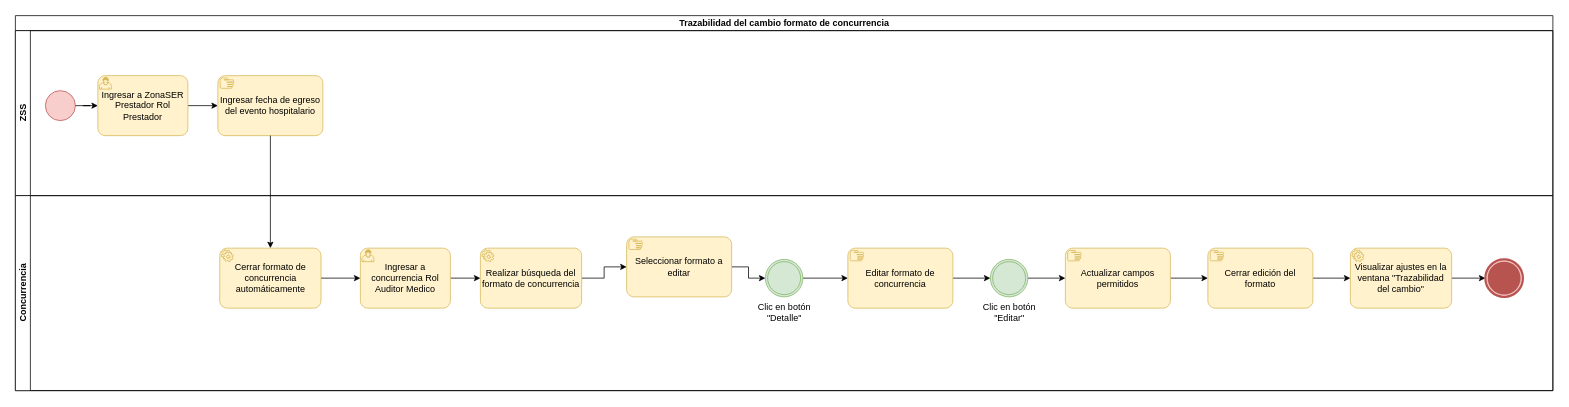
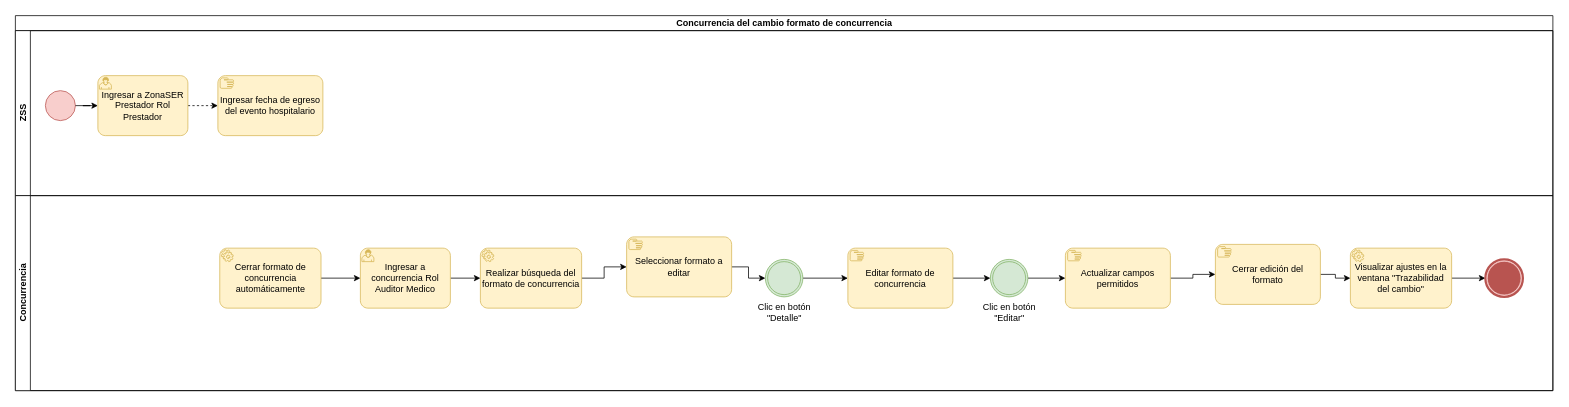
  <mxCell id="0" />
  <mxCell id="1" parent="0" />
- <mxCell id="2" value="Trazabilidad del cambio formato de concurrencia" style="swimlane;childLayout=stackLayout;resizeParent=1;resizeParentMax=0;horizontal=1;startSize=20;horizontalStack=0;html=1;" parent="1" vertex="1"><mxGeometry x="20" y="20" width="2050" height="500" as="geometry" /></mxCell>
+ <mxCell id="2" value="Concurrencia del cambio formato de concurrencia" style="swimlane;childLayout=stackLayout;resizeParent=1;resizeParentMax=0;horizontal=1;startSize=20;horizontalStack=0;html=1;" parent="1" vertex="1"><mxGeometry x="20" y="20" width="2050" height="500" as="geometry" /></mxCell>
  <mxCell id="3" value="ZSS" style="swimlane;startSize=20;horizontal=0;html=1;" parent="2" vertex="1"><mxGeometry y="20" width="2050" height="220" as="geometry" /></mxCell>
  <mxCell id="4" value="" style="points=[[0.145,0.145,0],[0.5,0,0],[0.855,0.145,0],[1,0.5,0],[0.855,0.855,0],[0.5,1,0],[0.145,0.855,0],[0,0.5,0]];shape=mxgraph.bpmn.event;html=1;verticalLabelPosition=bottom;labelBackgroundColor=#ffffff;verticalAlign=top;align=center;perimeter=ellipsePerimeter;outlineConnect=0;aspect=fixed;outline=standard;symbol=general;fillColor=#f8cecc;strokeColor=#b85450;" parent="3" vertex="1"><mxGeometry x="40" y="80" width="40" height="40" as="geometry" /></mxCell>
  <mxCell id="5" value="Ingresar fecha de egreso del evento hospitalario" style="points=[[0.25,0,0],[0.5,0,0],[0.75,0,0],[1,0.25,0],[1,0.5,0],[1,0.75,0],[0.75,1,0],[0.5,1,0],[0.25,1,0],[0,0.75,0],[0,0.5,0],[0,0.25,0]];shape=mxgraph.bpmn.task;whiteSpace=wrap;rectStyle=rounded;size=10;html=1;container=1;expand=0;collapsible=0;taskMarker=manual;fillColor=#fff2cc;strokeColor=#d6b656;" parent="3" vertex="1"><mxGeometry x="270" y="60" width="140" height="80" as="geometry" /></mxCell>
- <mxCell id="6" style="edgeStyle=orthogonalEdgeStyle;rounded=0;orthogonalLoop=1;jettySize=auto;html=1;" parent="3" source="7" target="5" edge="1"><mxGeometry relative="1" as="geometry"><mxPoint x="270" y="100" as="targetPoint" /></mxGeometry></mxCell>
+ <mxCell id="6" style="edgeStyle=orthogonalEdgeStyle;rounded=0;orthogonalLoop=1;jettySize=auto;html=1;dashed=1;" parent="3" source="7" target="5" edge="1"><mxGeometry relative="1" as="geometry"><mxPoint x="270" y="100" as="targetPoint" /></mxGeometry></mxCell>
  <mxCell id="7" value="Ingresar a ZonaSER Prestador Rol Prestador" style="points=[[0.25,0,0],[0.5,0,0],[0.75,0,0],[1,0.25,0],[1,0.5,0],[1,0.75,0],[0.75,1,0],[0.5,1,0],[0.25,1,0],[0,0.75,0],[0,0.5,0],[0,0.25,0]];shape=mxgraph.bpmn.task;whiteSpace=wrap;rectStyle=rounded;size=10;html=1;container=1;expand=0;collapsible=0;taskMarker=user;fillColor=#fff2cc;strokeColor=#d6b656;" parent="3" vertex="1"><mxGeometry x="110" y="60" width="120" height="80" as="geometry" /></mxCell>
  <mxCell id="8" style="edgeStyle=orthogonalEdgeStyle;rounded=0;orthogonalLoop=1;jettySize=auto;html=1;entryX=0;entryY=0.5;entryDx=0;entryDy=0;entryPerimeter=0;" parent="3" source="4" target="7" edge="1"><mxGeometry relative="1" as="geometry"><mxPoint x="110" y="100" as="targetPoint" /></mxGeometry></mxCell>
  <mxCell id="9" value="Concurrencia" style="swimlane;startSize=20;horizontal=0;html=1;" parent="2" vertex="1"><mxGeometry y="240" width="2050" height="260" as="geometry" /></mxCell>
  <mxCell id="10" style="edgeStyle=orthogonalEdgeStyle;rounded=0;orthogonalLoop=1;jettySize=auto;html=1;" edge="1" parent="9" source="11" target="13"><mxGeometry relative="1" as="geometry"><mxPoint x="460" y="110" as="targetPoint" /></mxGeometry></mxCell>
  <mxCell id="11" value="Cerrar formato de concurrencia automáticamente" style="points=[[0.25,0,0],[0.5,0,0],[0.75,0,0],[1,0.25,0],[1,0.5,0],[1,0.75,0],[0.75,1,0],[0.5,1,0],[0.25,1,0],[0,0.75,0],[0,0.5,0],[0,0.25,0]];shape=mxgraph.bpmn.task;whiteSpace=wrap;rectStyle=rounded;size=10;html=1;container=1;expand=0;collapsible=0;taskMarker=service;fillColor=#fff2cc;strokeColor=#d6b656;" parent="9" vertex="1"><mxGeometry x="272.5" y="70" width="135" height="80" as="geometry" /></mxCell>
  <mxCell id="12" style="edgeStyle=orthogonalEdgeStyle;rounded=0;orthogonalLoop=1;jettySize=auto;html=1;" edge="1" parent="9" source="13" target="15"><mxGeometry relative="1" as="geometry"><mxPoint x="630" y="110" as="targetPoint" /></mxGeometry></mxCell>
  <mxCell id="13" value="Ingresar a concurrencia Rol Auditor Medico" style="points=[[0.25,0,0],[0.5,0,0],[0.75,0,0],[1,0.25,0],[1,0.5,0],[1,0.75,0],[0.75,1,0],[0.5,1,0],[0.25,1,0],[0,0.75,0],[0,0.5,0],[0,0.25,0]];shape=mxgraph.bpmn.task;whiteSpace=wrap;rectStyle=rounded;size=10;html=1;container=1;expand=0;collapsible=0;taskMarker=user;fillColor=#fff2cc;strokeColor=#d6b656;" vertex="1" parent="9"><mxGeometry x="460" y="70" width="120" height="80" as="geometry" /></mxCell>
  <mxCell id="14" style="edgeStyle=orthogonalEdgeStyle;rounded=0;orthogonalLoop=1;jettySize=auto;html=1;" edge="1" parent="9" source="15" target="17"><mxGeometry relative="1" as="geometry" /></mxCell>
  <mxCell id="15" value="Realizar búsqueda del formato de concurrencia" style="points=[[0.25,0,0],[0.5,0,0],[0.75,0,0],[1,0.25,0],[1,0.5,0],[1,0.75,0],[0.75,1,0],[0.5,1,0],[0.25,1,0],[0,0.75,0],[0,0.5,0],[0,0.25,0]];shape=mxgraph.bpmn.task;whiteSpace=wrap;rectStyle=rounded;size=10;html=1;container=1;expand=0;collapsible=0;taskMarker=service;fillColor=#fff2cc;strokeColor=#d6b656;" vertex="1" parent="9"><mxGeometry x="620" y="70" width="135" height="80" as="geometry" /></mxCell>
  <mxCell id="16" style="edgeStyle=orthogonalEdgeStyle;rounded=0;orthogonalLoop=1;jettySize=auto;html=1;" edge="1" parent="9" source="17" target="19"><mxGeometry relative="1" as="geometry" /></mxCell>
  <mxCell id="17" value="Seleccionar formato a editar" style="points=[[0.25,0,0],[0.5,0,0],[0.75,0,0],[1,0.25,0],[1,0.5,0],[1,0.75,0],[0.75,1,0],[0.5,1,0],[0.25,1,0],[0,0.75,0],[0,0.5,0],[0,0.25,0]];shape=mxgraph.bpmn.task;whiteSpace=wrap;rectStyle=rounded;size=10;html=1;container=1;expand=0;collapsible=0;taskMarker=manual;fillColor=#fff2cc;strokeColor=#d6b656;" vertex="1" parent="9"><mxGeometry x="815" y="55" width="140" height="80" as="geometry" /></mxCell>
  <mxCell id="18" style="edgeStyle=orthogonalEdgeStyle;rounded=0;orthogonalLoop=1;jettySize=auto;html=1;entryX=0;entryY=0.5;entryDx=0;entryDy=0;entryPerimeter=0;" edge="1" parent="9" source="19" target="21"><mxGeometry relative="1" as="geometry"><mxPoint x="1100" y="110" as="targetPoint" /></mxGeometry></mxCell>
  <mxCell id="19" value="Clic en botón&lt;br&gt;&quot;Detalle&quot;" style="points=[[0.145,0.145,0],[0.5,0,0],[0.855,0.145,0],[1,0.5,0],[0.855,0.855,0],[0.5,1,0],[0.145,0.855,0],[0,0.5,0]];shape=mxgraph.bpmn.event;html=1;verticalLabelPosition=bottom;labelBackgroundColor=#ffffff;verticalAlign=top;align=center;perimeter=ellipsePerimeter;outlineConnect=0;aspect=fixed;outline=throwing;symbol=general;fillColor=#d5e8d4;strokeColor=#82b366;" vertex="1" parent="9"><mxGeometry x="1000" y="85" width="50" height="50" as="geometry" /></mxCell>
  <mxCell id="20" style="edgeStyle=orthogonalEdgeStyle;rounded=0;orthogonalLoop=1;jettySize=auto;html=1;" edge="1" parent="9" source="21" target="23"><mxGeometry relative="1" as="geometry" /></mxCell>
  <mxCell id="21" value="Editar formato de concurrencia" style="points=[[0.25,0,0],[0.5,0,0],[0.75,0,0],[1,0.25,0],[1,0.5,0],[1,0.75,0],[0.75,1,0],[0.5,1,0],[0.25,1,0],[0,0.75,0],[0,0.5,0],[0,0.25,0]];shape=mxgraph.bpmn.task;whiteSpace=wrap;rectStyle=rounded;size=10;html=1;container=1;expand=0;collapsible=0;taskMarker=manual;fillColor=#fff2cc;strokeColor=#d6b656;" vertex="1" parent="9"><mxGeometry x="1110" y="70" width="140" height="80" as="geometry" /></mxCell>
  <mxCell id="22" style="edgeStyle=orthogonalEdgeStyle;rounded=0;orthogonalLoop=1;jettySize=auto;html=1;entryX=0;entryY=0.5;entryDx=0;entryDy=0;entryPerimeter=0;" edge="1" parent="9" source="23" target="25"><mxGeometry relative="1" as="geometry"><mxPoint x="1430" y="110" as="targetPoint" /></mxGeometry></mxCell>
  <mxCell id="23" value="Clic en botón&lt;br&gt;&quot;Editar&quot;" style="points=[[0.145,0.145,0],[0.5,0,0],[0.855,0.145,0],[1,0.5,0],[0.855,0.855,0],[0.5,1,0],[0.145,0.855,0],[0,0.5,0]];shape=mxgraph.bpmn.event;html=1;verticalLabelPosition=bottom;labelBackgroundColor=#ffffff;verticalAlign=top;align=center;perimeter=ellipsePerimeter;outlineConnect=0;aspect=fixed;outline=throwing;symbol=general;fillColor=#d5e8d4;strokeColor=#82b366;" vertex="1" parent="9"><mxGeometry x="1300" y="85" width="50" height="50" as="geometry" /></mxCell>
  <mxCell id="24" style="edgeStyle=orthogonalEdgeStyle;rounded=0;orthogonalLoop=1;jettySize=auto;html=1;" edge="1" parent="9" source="25" target="27"><mxGeometry relative="1" as="geometry"><mxPoint x="1610" y="110" as="targetPoint" /></mxGeometry></mxCell>
  <mxCell id="25" value="Actualizar campos permitidos" style="points=[[0.25,0,0],[0.5,0,0],[0.75,0,0],[1,0.25,0],[1,0.5,0],[1,0.75,0],[0.75,1,0],[0.5,1,0],[0.25,1,0],[0,0.75,0],[0,0.5,0],[0,0.25,0]];shape=mxgraph.bpmn.task;whiteSpace=wrap;rectStyle=rounded;size=10;html=1;container=1;expand=0;collapsible=0;taskMarker=manual;fillColor=#fff2cc;strokeColor=#d6b656;" vertex="1" parent="9"><mxGeometry x="1400" y="70" width="140" height="80" as="geometry" /></mxCell>
  <mxCell id="26" style="edgeStyle=orthogonalEdgeStyle;rounded=0;orthogonalLoop=1;jettySize=auto;html=1;" edge="1" parent="9" source="27" target="29"><mxGeometry relative="1" as="geometry"><mxPoint x="1780" y="110" as="targetPoint" /></mxGeometry></mxCell>
- <mxCell id="27" value="Cerrar edición del formato" style="points=[[0.25,0,0],[0.5,0,0],[0.75,0,0],[1,0.25,0],[1,0.5,0],[1,0.75,0],[0.75,1,0],[0.5,1,0],[0.25,1,0],[0,0.75,0],[0,0.5,0],[0,0.25,0]];shape=mxgraph.bpmn.task;whiteSpace=wrap;rectStyle=rounded;size=10;html=1;container=1;expand=0;collapsible=0;taskMarker=manual;fillColor=#fff2cc;strokeColor=#d6b656;" vertex="1" parent="9"><mxGeometry x="1590" y="70" width="140" height="80" as="geometry" /></mxCell>
+ <mxCell id="27" value="Cerrar edición del formato" style="points=[[0.25,0,0],[0.5,0,0],[0.75,0,0],[1,0.25,0],[1,0.5,0],[1,0.75,0],[0.75,1,0],[0.5,1,0],[0.25,1,0],[0,0.75,0],[0,0.5,0],[0,0.25,0]];shape=mxgraph.bpmn.task;whiteSpace=wrap;rectStyle=rounded;size=10;html=1;container=1;expand=0;collapsible=0;taskMarker=manual;fillColor=#fff2cc;strokeColor=#d6b656;" vertex="1" parent="9"><mxGeometry x="1600" y="65" width="140" height="80" as="geometry" /></mxCell>
  <mxCell id="28" style="edgeStyle=orthogonalEdgeStyle;rounded=0;orthogonalLoop=1;jettySize=auto;html=1;" edge="1" parent="9" source="29" target="30"><mxGeometry relative="1" as="geometry" /></mxCell>
  <mxCell id="29" value="Visualizar ajustes en la ventana &quot;Trazabilidad del cambio&quot;" style="points=[[0.25,0,0],[0.5,0,0],[0.75,0,0],[1,0.25,0],[1,0.5,0],[1,0.75,0],[0.75,1,0],[0.5,1,0],[0.25,1,0],[0,0.75,0],[0,0.5,0],[0,0.25,0]];shape=mxgraph.bpmn.task;whiteSpace=wrap;rectStyle=rounded;size=10;html=1;container=1;expand=0;collapsible=0;taskMarker=service;fillColor=#fff2cc;strokeColor=#d6b656;" vertex="1" parent="9"><mxGeometry x="1780" y="70" width="135" height="80" as="geometry" /></mxCell>
  <mxCell id="30" value="" style="points=[[0.145,0.145,0],[0.5,0,0],[0.855,0.145,0],[1,0.5,0],[0.855,0.855,0],[0.5,1,0],[0.145,0.855,0],[0,0.5,0]];shape=mxgraph.bpmn.event;html=1;verticalLabelPosition=bottom;labelBackgroundColor=#ffffff;verticalAlign=top;align=center;perimeter=ellipsePerimeter;outlineConnect=0;aspect=fixed;outline=end;symbol=terminate;fillColor=#f8cecc;strokeColor=#b85450;" parent="9" vertex="1"><mxGeometry x="1960" y="85" width="50" height="50" as="geometry" /></mxCell>
- <mxCell id="31" style="edgeStyle=orthogonalEdgeStyle;rounded=0;orthogonalLoop=1;jettySize=auto;html=1;" edge="1" parent="2" source="5" target="11"><mxGeometry relative="1" as="geometry" /></mxCell>
